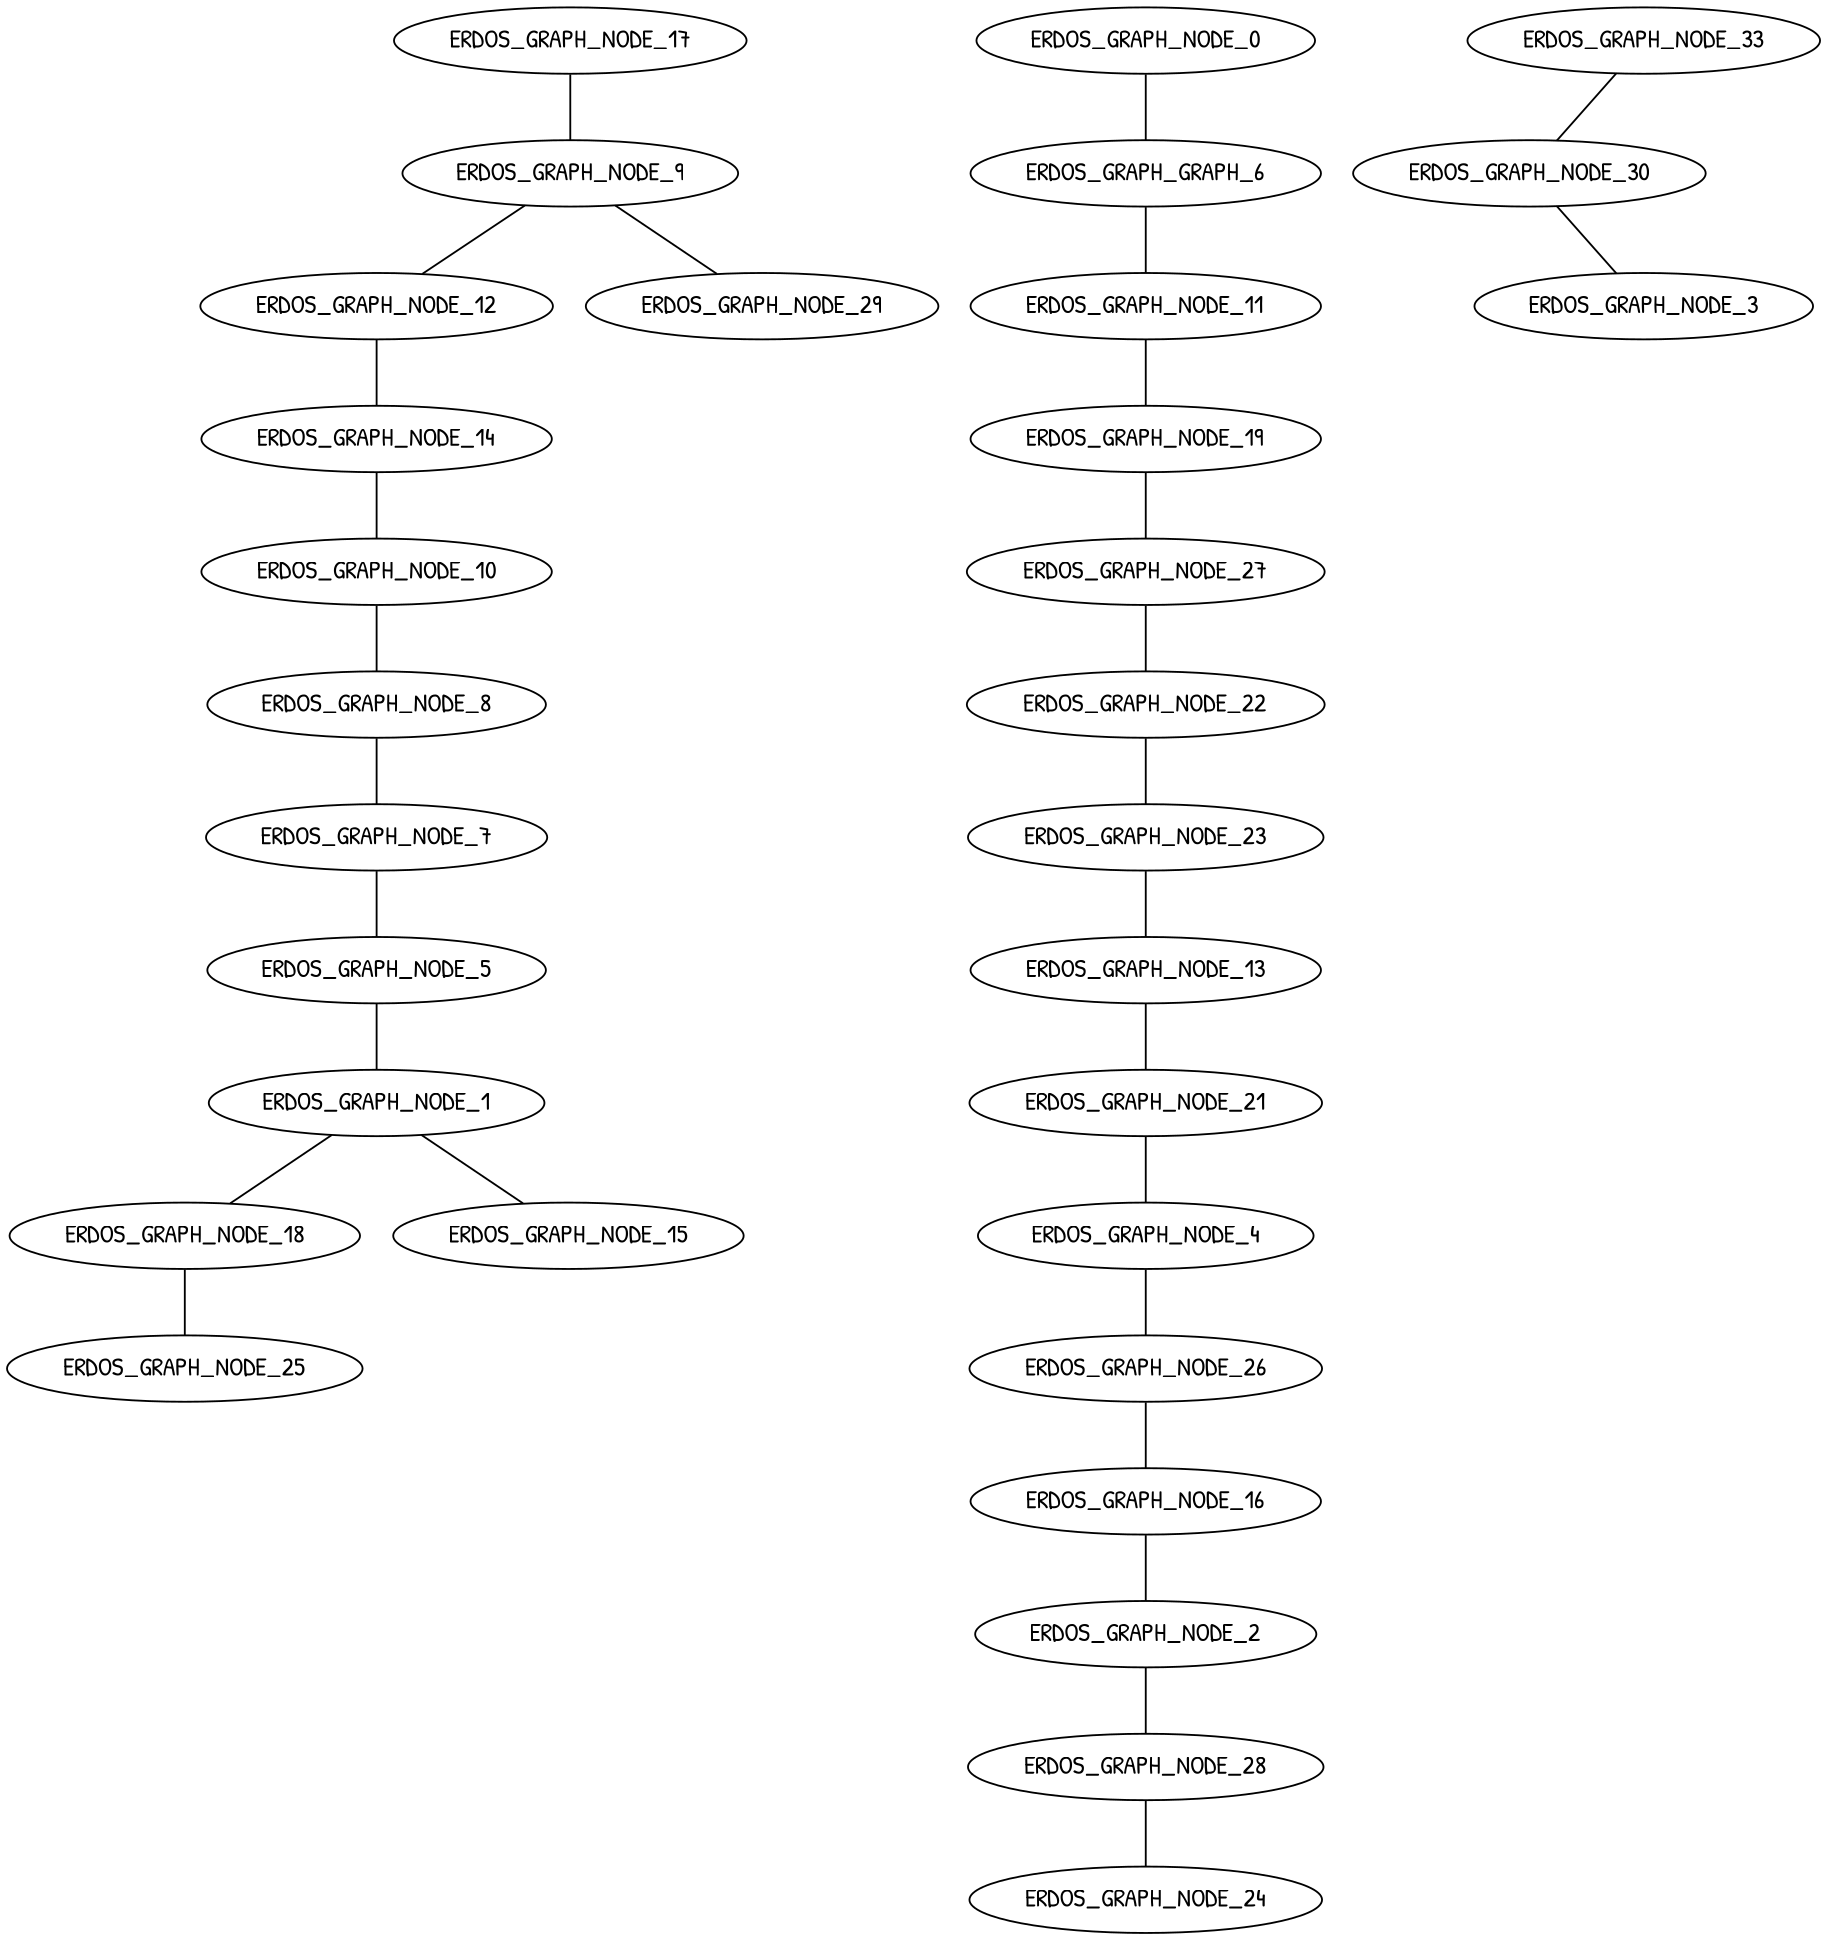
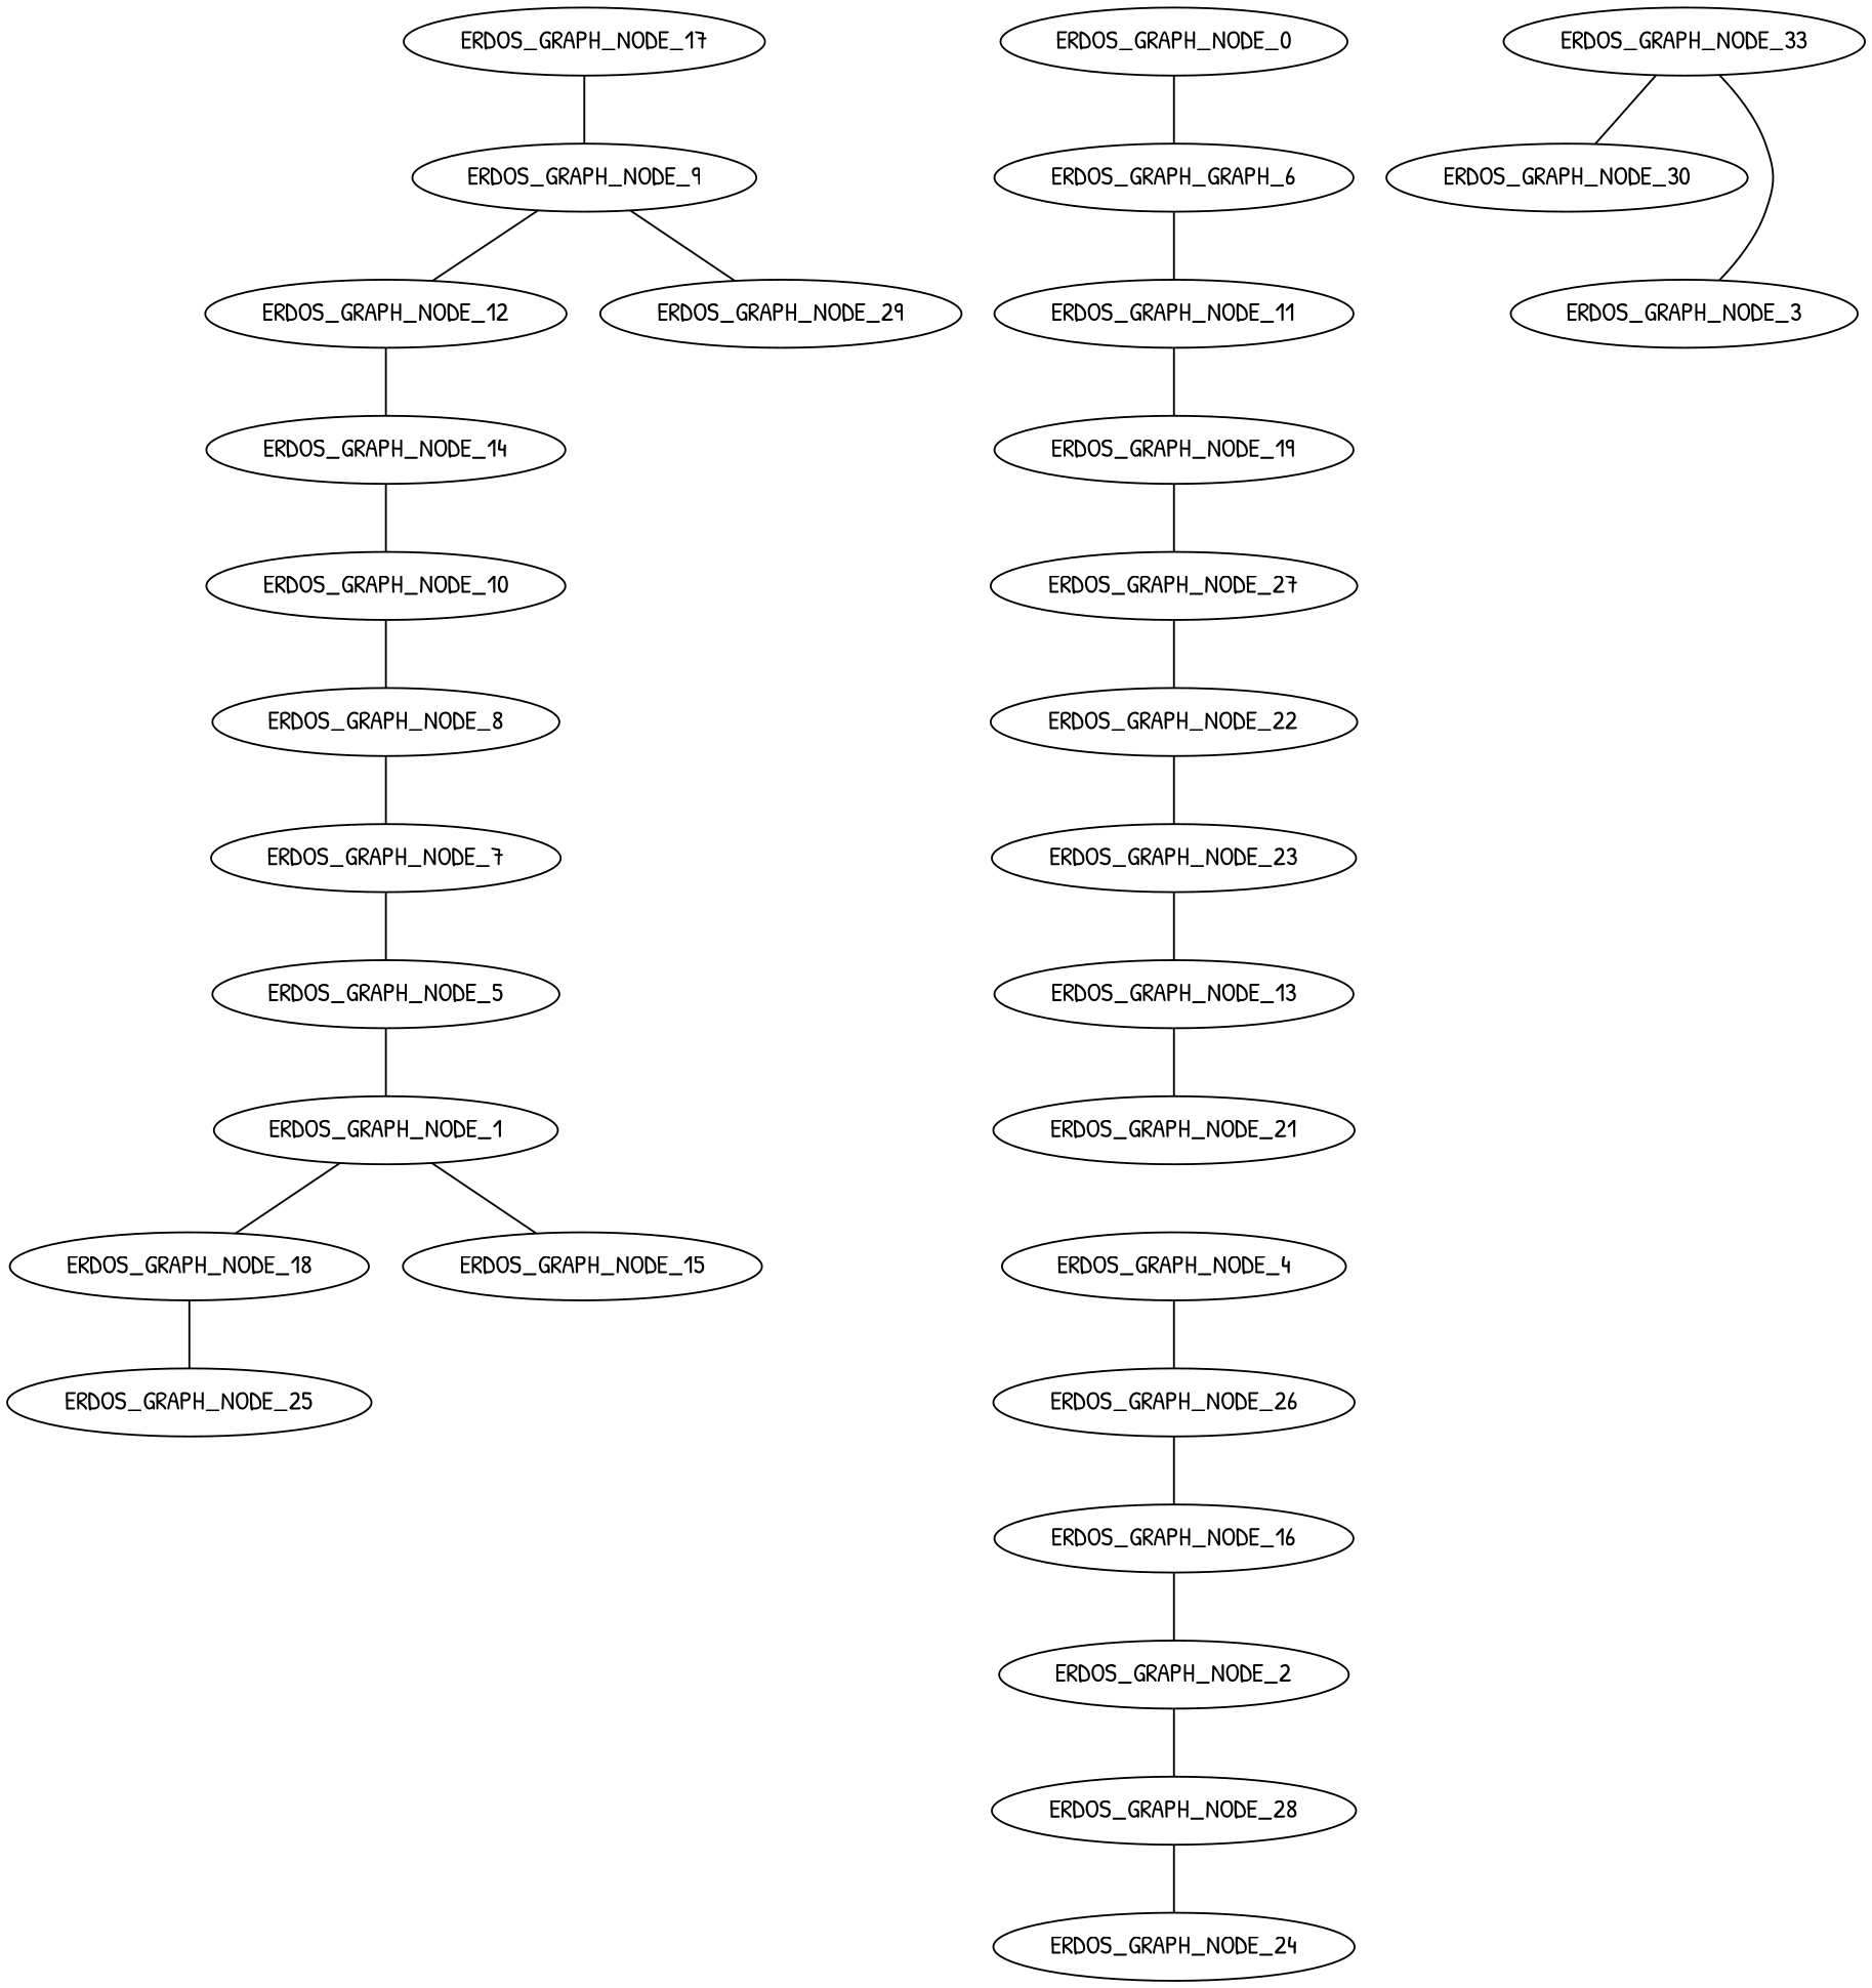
  graph {
    fontname="Patrick Hand"
    node [fontname="Patrick Hand"]
    edge [fontname="Patrick Hand"]
    ERDOS_GRAPH_NODE_17
    ERDOS_GRAPH_NODE_9
    ERDOS_GRAPH_NODE_12
    ERDOS_GRAPH_NODE_29
    ERDOS_GRAPH_NODE_14
    ERDOS_GRAPH_NODE_10
    ERDOS_GRAPH_NODE_8
    ERDOS_GRAPH_NODE_7
    ERDOS_GRAPH_NODE_5
    ERDOS_GRAPH_NODE_1
    ERDOS_GRAPH_NODE_18
    ERDOS_GRAPH_NODE_15
    ERDOS_GRAPH_NODE_25
    n14 [label=ERDOS_GRAPH_GRAPH_6]
    ERDOS_GRAPH_NODE_0
    ERDOS_GRAPH_NODE_11
    ERDOS_GRAPH_NODE_19
    ERDOS_GRAPH_NODE_27
    ERDOS_GRAPH_NODE_22
    ERDOS_GRAPH_NODE_23
    ERDOS_GRAPH_NODE_13
    ERDOS_GRAPH_NODE_21
    ERDOS_GRAPH_NODE_4
    ERDOS_GRAPH_NODE_26
    ERDOS_GRAPH_NODE_16
    ERDOS_GRAPH_NODE_2
    ERDOS_GRAPH_NODE_28
    ERDOS_GRAPH_NODE_24
    ERDOS_GRAPH_NODE_33
    ERDOS_GRAPH_NODE_30
    ERDOS_GRAPH_NODE_3
    ERDOS_GRAPH_NODE_17 -- ERDOS_GRAPH_NODE_9
    ERDOS_GRAPH_NODE_9 -- ERDOS_GRAPH_NODE_12
    ERDOS_GRAPH_NODE_9 -- ERDOS_GRAPH_NODE_29
    ERDOS_GRAPH_NODE_12 -- ERDOS_GRAPH_NODE_14
    ERDOS_GRAPH_NODE_14 -- ERDOS_GRAPH_NODE_10
    ERDOS_GRAPH_NODE_10 -- ERDOS_GRAPH_NODE_8
    ERDOS_GRAPH_NODE_8 -- ERDOS_GRAPH_NODE_7
    ERDOS_GRAPH_NODE_7 -- ERDOS_GRAPH_NODE_5
    ERDOS_GRAPH_NODE_5 -- ERDOS_GRAPH_NODE_1
    ERDOS_GRAPH_NODE_1 -- ERDOS_GRAPH_NODE_18
    ERDOS_GRAPH_NODE_1 -- ERDOS_GRAPH_NODE_15
    ERDOS_GRAPH_NODE_18 -- ERDOS_GRAPH_NODE_25
    n14 -- ERDOS_GRAPH_NODE_11
    ERDOS_GRAPH_NODE_0 -- n14
    ERDOS_GRAPH_NODE_11 -- ERDOS_GRAPH_NODE_19
    ERDOS_GRAPH_NODE_19 -- ERDOS_GRAPH_NODE_27
    ERDOS_GRAPH_NODE_27 -- ERDOS_GRAPH_NODE_22
    ERDOS_GRAPH_NODE_22 -- ERDOS_GRAPH_NODE_23
    ERDOS_GRAPH_NODE_23 -- ERDOS_GRAPH_NODE_13
    ERDOS_GRAPH_NODE_13 -- ERDOS_GRAPH_NODE_21
-   ERDOS_GRAPH_NODE_21 -- ERDOS_GRAPH_NODE_4
    ERDOS_GRAPH_NODE_4 -- ERDOS_GRAPH_NODE_26
    ERDOS_GRAPH_NODE_26 -- ERDOS_GRAPH_NODE_16
    ERDOS_GRAPH_NODE_16 -- ERDOS_GRAPH_NODE_2
    ERDOS_GRAPH_NODE_2 -- ERDOS_GRAPH_NODE_28
    ERDOS_GRAPH_NODE_28 -- ERDOS_GRAPH_NODE_24
    ERDOS_GRAPH_NODE_33 -- ERDOS_GRAPH_NODE_30
-   ERDOS_GRAPH_NODE_30 -- ERDOS_GRAPH_NODE_3
+   ERDOS_GRAPH_NODE_33 -- ERDOS_GRAPH_NODE_3
  }
